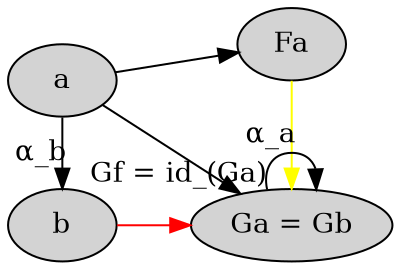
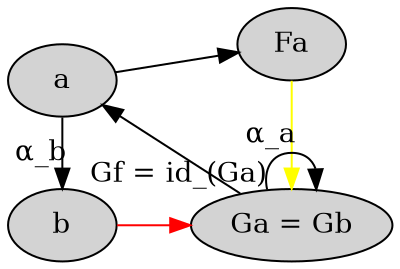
  digraph {
    rankdir=LR
    node [color=black fillcolor=lightgray style=filled]
    n1 [label=a]
    n2 [label=b]
    n3 [label=Fa]
    n4 [label="Ga = Gb"]
    subgraph sub_1 {
      rank=same
      n1
      n2
    }
    subgraph sub_2 {
      rank=same
      n3
      n4
    }
    n1 -> n2 [label="α_b"]
    n1 -> n3
-   n1 -> n4
+   n4 -> n1
    n2 -> n4 [color=red]
    n3 -> n4 [color=yellow label="α_a"]
    n4 -> n4 [xlabel="Gf = id_(Ga)"]
  }
